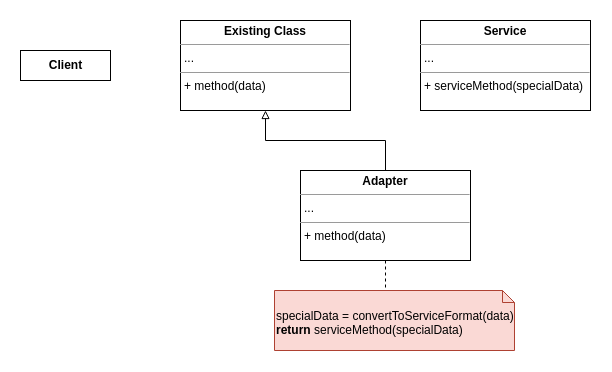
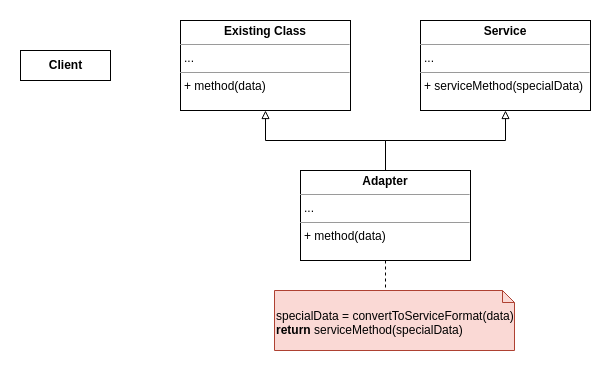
  <mxCell id="0" />
  <mxCell id="1" parent="0" />
  <mxCell id="2" value="&lt;b&gt;Client&lt;/b&gt;" style="html=1;" vertex="1" parent="1"><mxGeometry x="20" y="50" width="90" height="30" as="geometry" /></mxCell>
  <mxCell id="3" value="&lt;p style=&quot;margin:0px;margin-top:4px;text-align:center;&quot;&gt;&lt;b&gt;Existing Class&lt;/b&gt;&lt;/p&gt;&lt;hr size=&quot;1&quot;&gt;&lt;p style=&quot;margin:0px;margin-left:4px;&quot;&gt;...&lt;/p&gt;&lt;hr size=&quot;1&quot;&gt;&lt;p style=&quot;margin:0px;margin-left:4px;&quot;&gt;+ method(data)&lt;/p&gt;" style="verticalAlign=top;align=left;overflow=fill;fontSize=12;fontFamily=Helvetica;html=1;" vertex="1" parent="1"><mxGeometry x="180" y="20" width="170" height="90" as="geometry" /></mxCell>
  <mxCell id="4" style="edgeStyle=orthogonalEdgeStyle;rounded=0;orthogonalLoop=1;jettySize=auto;html=1;exitX=0;exitY=0;exitDx=114;exitDy=0;exitPerimeter=0;entryX=0.5;entryY=1;entryDx=0;entryDy=0;dashed=1;endArrow=none;endFill=0;" edge="1" parent="1" source="5" target="9"><mxGeometry relative="1" as="geometry" /></mxCell>
  <mxCell id="5" value="specialData = convertToServiceFormat(data)&lt;br&gt;&lt;b&gt;return&lt;/b&gt;&amp;nbsp;serviceMethod(specialData)" style="shape=note2;boundedLbl=1;whiteSpace=wrap;html=1;size=12;verticalAlign=top;align=left;fillColor=#fad9d5;strokeColor=#ae4132;" vertex="1" parent="1"><mxGeometry x="274" y="290" width="240" height="60" as="geometry" /></mxCell>
  <mxCell id="6" value="&lt;p style=&quot;margin:0px;margin-top:4px;text-align:center;&quot;&gt;&lt;b&gt;Service&lt;/b&gt;&lt;/p&gt;&lt;hr size=&quot;1&quot;&gt;&lt;p style=&quot;margin:0px;margin-left:4px;&quot;&gt;...&lt;/p&gt;&lt;hr size=&quot;1&quot;&gt;&lt;p style=&quot;margin:0px;margin-left:4px;&quot;&gt;+ serviceMethod(specialData)&lt;/p&gt;" style="verticalAlign=top;align=left;overflow=fill;fontSize=12;fontFamily=Helvetica;html=1;" vertex="1" parent="1"><mxGeometry x="420" y="20" width="170" height="90" as="geometry" /></mxCell>
  <mxCell id="7" style="edgeStyle=orthogonalEdgeStyle;rounded=0;orthogonalLoop=1;jettySize=auto;html=1;exitX=0.5;exitY=0;exitDx=0;exitDy=0;entryX=0.5;entryY=1;entryDx=0;entryDy=0;endArrow=block;endFill=0;" edge="1" parent="1" source="9" target="3"><mxGeometry relative="1" as="geometry" /></mxCell>
+ <mxCell id="8" style="edgeStyle=orthogonalEdgeStyle;rounded=0;orthogonalLoop=1;jettySize=auto;html=1;exitX=0.5;exitY=0;exitDx=0;exitDy=0;entryX=0.5;entryY=1;entryDx=0;entryDy=0;endArrow=block;endFill=0;" edge="1" parent="1" source="9" target="6"><mxGeometry relative="1" as="geometry" /></mxCell>
  <mxCell id="9" value="&lt;p style=&quot;margin:0px;margin-top:4px;text-align:center;&quot;&gt;&lt;b&gt;Adapter&lt;/b&gt;&lt;/p&gt;&lt;hr size=&quot;1&quot;&gt;&lt;p style=&quot;margin:0px;margin-left:4px;&quot;&gt;...&lt;/p&gt;&lt;hr size=&quot;1&quot;&gt;&lt;p style=&quot;margin:0px;margin-left:4px;&quot;&gt;+ method(data)&lt;/p&gt;" style="verticalAlign=top;align=left;overflow=fill;fontSize=12;fontFamily=Helvetica;html=1;" vertex="1" parent="1"><mxGeometry x="300" y="170" width="170" height="90" as="geometry" /></mxCell>
